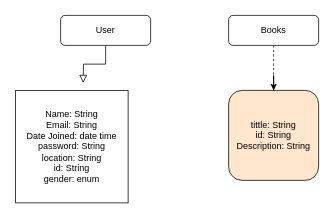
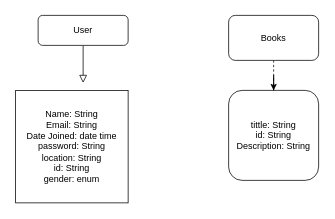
  <mxCell id="0" />
  <mxCell id="1" parent="0" />
  <mxCell id="2" value="" style="rounded=0;html=1;jettySize=auto;orthogonalLoop=1;fontSize=11;endArrow=block;endFill=0;endSize=8;strokeWidth=1;shadow=0;labelBackgroundColor=none;edgeStyle=orthogonalEdgeStyle;" parent="1" source="3" edge="1"><mxGeometry relative="1" as="geometry"><mxPoint x="110" y="110" as="targetPoint" /></mxGeometry></mxCell>
- <mxCell id="3" value="User" style="rounded=1;whiteSpace=wrap;html=1;fontSize=12;glass=0;strokeWidth=1;shadow=0;" parent="1" vertex="1"><mxGeometry x="80" y="20" width="120" height="40" as="geometry" /></mxCell>
+ <mxCell id="3" value="User" style="rounded=1;whiteSpace=wrap;html=1;fontSize=12;glass=0;strokeWidth=1;shadow=0;" parent="1" vertex="1"><mxGeometry x="50" y="20" width="120" height="40" as="geometry" /></mxCell>
  <mxCell id="4" value="&lt;div&gt;Name: String&lt;/div&gt;&lt;div&gt;Email: String&lt;/div&gt;&lt;div&gt;Date Joined: date time&lt;/div&gt;&lt;div&gt;password: String&lt;/div&gt;&lt;div&gt;location: String&lt;/div&gt;&lt;div&gt;id: String&lt;/div&gt;&lt;div&gt;gender: enum &lt;br&gt;&lt;/div&gt;" style="whiteSpace=wrap;html=1;aspect=fixed;" vertex="1" parent="1"><mxGeometry x="20" y="120" width="150" height="150" as="geometry" /></mxCell>
  <mxCell id="5" value="" style="edgeStyle=orthogonalEdgeStyle;rounded=0;orthogonalLoop=1;jettySize=auto;html=1;dashed=1;" edge="1" parent="1" source="6" target="8"><mxGeometry relative="1" as="geometry" /></mxCell>
- <mxCell id="6" value="Books" style="rounded=1;whiteSpace=wrap;html=1;" vertex="1" parent="1"><mxGeometry x="304" y="20" width="120" height="40" as="geometry" /></mxCell>
+ <mxCell id="6" value="Books" style="rounded=1;whiteSpace=wrap;html=1;" vertex="1" parent="1"><mxGeometry x="304" y="20" width="120" height="60" as="geometry" /></mxCell>
  <mxCell id="7" style="edgeStyle=orthogonalEdgeStyle;rounded=0;orthogonalLoop=1;jettySize=auto;html=1;" edge="1" parent="1" source="8"><mxGeometry relative="1" as="geometry"><mxPoint x="364" y="150" as="targetPoint" /></mxGeometry></mxCell>
- <mxCell id="8" value="&lt;div&gt;tittle: String&lt;/div&gt;&lt;div&gt;id: String&lt;/div&gt;&lt;div&gt;Description: String&lt;/div&gt;" style="rounded=1;whiteSpace=wrap;html=1;fillColor=#ffe6cc;" vertex="1" parent="1"><mxGeometry x="304" y="120" width="120" height="120" as="geometry" /></mxCell>
+ <mxCell id="8" value="&lt;div&gt;tittle: String&lt;/div&gt;&lt;div&gt;id: String&lt;/div&gt;&lt;div&gt;Description: String&lt;/div&gt;" style="rounded=1;whiteSpace=wrap;html=1;" vertex="1" parent="1"><mxGeometry x="304" y="120" width="120" height="120" as="geometry" /></mxCell>
